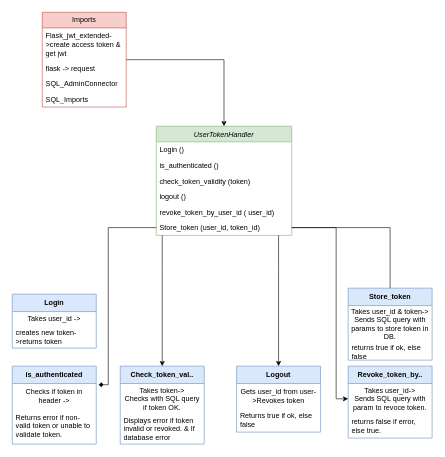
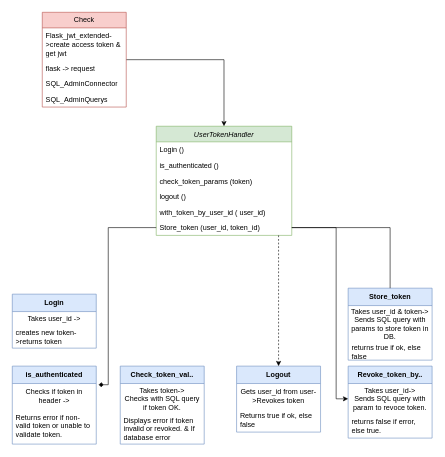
  <mxCell id="0" />
  <mxCell id="1" parent="0" />
  <mxCell id="2" value="UserTokenHandler" style="swimlane;fontStyle=2;align=center;verticalAlign=top;childLayout=stackLayout;horizontal=1;startSize=26;horizontalStack=0;resizeParent=1;resizeLast=0;collapsible=1;marginBottom=0;rounded=0;shadow=0;strokeWidth=1;fillColor=#d5e8d4;strokeColor=#82b366;" parent="1" vertex="1"><mxGeometry x="260" y="210" width="226" height="182" as="geometry"><mxRectangle x="230" y="140" width="160" height="26" as="alternateBounds" /></mxGeometry></mxCell>
  <mxCell id="3" value="Login () " style="text;align=left;verticalAlign=top;spacingLeft=4;spacingRight=4;overflow=hidden;rotatable=0;points=[[0,0.5],[1,0.5]];portConstraint=eastwest;" parent="2" vertex="1"><mxGeometry y="26" width="226" height="26" as="geometry" /></mxCell>
  <mxCell id="4" value="is_authenticated ()" style="text;align=left;verticalAlign=top;spacingLeft=4;spacingRight=4;overflow=hidden;rotatable=0;points=[[0,0.5],[1,0.5]];portConstraint=eastwest;rounded=0;shadow=0;html=0;" parent="2" vertex="1"><mxGeometry y="52" width="226" height="26" as="geometry" /></mxCell>
- <mxCell id="5" value="check_token_validity (token)" style="text;align=left;verticalAlign=top;spacingLeft=4;spacingRight=4;overflow=hidden;rotatable=0;points=[[0,0.5],[1,0.5]];portConstraint=eastwest;rounded=0;shadow=0;html=0;" parent="2" vertex="1"><mxGeometry y="78" width="226" height="26" as="geometry" /></mxCell>
+ <mxCell id="5" value="check_token_params (token)" style="text;align=left;verticalAlign=top;spacingLeft=4;spacingRight=4;overflow=hidden;rotatable=0;points=[[0,0.5],[1,0.5]];portConstraint=eastwest;rounded=0;shadow=0;html=0;" parent="2" vertex="1"><mxGeometry y="78" width="226" height="26" as="geometry" /></mxCell>
  <mxCell id="6" value="logout ()" style="text;align=left;verticalAlign=top;spacingLeft=4;spacingRight=4;overflow=hidden;rotatable=0;points=[[0,0.5],[1,0.5]];portConstraint=eastwest;rounded=0;shadow=0;html=0;" vertex="1" parent="2"><mxGeometry y="104" width="226" height="26" as="geometry" /></mxCell>
- <mxCell id="7" value="revoke_token_by_user_id ( user_id)" style="text;align=left;verticalAlign=top;spacingLeft=4;spacingRight=4;overflow=hidden;rotatable=0;points=[[0,0.5],[1,0.5]];portConstraint=eastwest;rounded=0;shadow=0;html=0;" vertex="1" parent="2"><mxGeometry y="130" width="226" height="26" as="geometry" /></mxCell>
+ <mxCell id="7" value="with_token_by_user_id ( user_id)" style="text;align=left;verticalAlign=top;spacingLeft=4;spacingRight=4;overflow=hidden;rotatable=0;points=[[0,0.5],[1,0.5]];portConstraint=eastwest;rounded=0;shadow=0;html=0;" vertex="1" parent="2"><mxGeometry y="130" width="226" height="26" as="geometry" /></mxCell>
  <mxCell id="8" value="Store_token (user_id, token_id)" style="text;align=left;verticalAlign=top;spacingLeft=4;spacingRight=4;overflow=hidden;rotatable=0;points=[[0,0.5],[1,0.5]];portConstraint=eastwest;rounded=0;shadow=0;html=0;" vertex="1" parent="2"><mxGeometry y="156" width="226" height="26" as="geometry" /></mxCell>
  <mxCell id="9" style="edgeStyle=orthogonalEdgeStyle;rounded=0;orthogonalLoop=1;jettySize=auto;html=1;entryX=0.5;entryY=0;entryDx=0;entryDy=0;" edge="1" parent="1" source="10" target="2"><mxGeometry relative="1" as="geometry" /></mxCell>
- <mxCell id="10" value="Imports" style="swimlane;fontStyle=0;childLayout=stackLayout;horizontal=1;startSize=26;fillColor=#f8cecc;horizontalStack=0;resizeParent=1;resizeParentMax=0;resizeLast=0;collapsible=1;marginBottom=0;whiteSpace=wrap;html=1;strokeColor=#b85450;" vertex="1" parent="1"><mxGeometry x="70" y="20" width="140" height="158" as="geometry" /></mxCell>
+ <mxCell id="10" value="Check" style="swimlane;fontStyle=0;childLayout=stackLayout;horizontal=1;startSize=26;fillColor=#f8cecc;horizontalStack=0;resizeParent=1;resizeParentMax=0;resizeLast=0;collapsible=1;marginBottom=0;whiteSpace=wrap;html=1;strokeColor=#b85450;" vertex="1" parent="1"><mxGeometry x="70" y="20" width="140" height="158" as="geometry" /></mxCell>
  <mxCell id="11" value="Flask_jwt_extended-&amp;gt;create access token &amp;amp; get jwt" style="text;strokeColor=none;fillColor=none;align=left;verticalAlign=top;spacingLeft=4;spacingRight=4;overflow=hidden;rotatable=0;points=[[0,0.5],[1,0.5]];portConstraint=eastwest;whiteSpace=wrap;html=1;" vertex="1" parent="10"><mxGeometry y="26" width="140" height="54" as="geometry" /></mxCell>
  <mxCell id="12" value="flask -&amp;gt; request" style="text;strokeColor=none;fillColor=none;align=left;verticalAlign=top;spacingLeft=4;spacingRight=4;overflow=hidden;rotatable=0;points=[[0,0.5],[1,0.5]];portConstraint=eastwest;whiteSpace=wrap;html=1;" vertex="1" parent="10"><mxGeometry y="80" width="140" height="26" as="geometry" /></mxCell>
  <mxCell id="13" value="SQL_AdminConnector" style="text;strokeColor=none;fillColor=none;align=left;verticalAlign=top;spacingLeft=4;spacingRight=4;overflow=hidden;rotatable=0;points=[[0,0.5],[1,0.5]];portConstraint=eastwest;whiteSpace=wrap;html=1;" vertex="1" parent="10"><mxGeometry y="106" width="140" height="26" as="geometry" /></mxCell>
- <mxCell id="14" value="SQL_Imports" style="text;strokeColor=none;fillColor=none;align=left;verticalAlign=top;spacingLeft=4;spacingRight=4;overflow=hidden;rotatable=0;points=[[0,0.5],[1,0.5]];portConstraint=eastwest;whiteSpace=wrap;html=1;" vertex="1" parent="10"><mxGeometry y="132" width="140" height="26" as="geometry" /></mxCell>
+ <mxCell id="14" value="SQL_AdminQuerys" style="text;strokeColor=none;fillColor=none;align=left;verticalAlign=top;spacingLeft=4;spacingRight=4;overflow=hidden;rotatable=0;points=[[0,0.5],[1,0.5]];portConstraint=eastwest;whiteSpace=wrap;html=1;" vertex="1" parent="10"><mxGeometry y="132" width="140" height="26" as="geometry" /></mxCell>
  <mxCell id="15" value="Login" style="swimlane;fontStyle=1;align=center;verticalAlign=middle;childLayout=stackLayout;horizontal=1;startSize=29;horizontalStack=0;resizeParent=1;resizeParentMax=0;resizeLast=0;collapsible=0;marginBottom=0;html=1;whiteSpace=wrap;fillColor=#dae8fc;strokeColor=#6c8ebf;" vertex="1" parent="1"><mxGeometry x="20" y="490" width="140" height="90" as="geometry" /></mxCell>
  <mxCell id="16" value="Takes user_id -&amp;gt;" style="text;html=1;strokeColor=none;fillColor=none;align=center;verticalAlign=middle;spacingLeft=4;spacingRight=4;overflow=hidden;rotatable=0;points=[[0,0.5],[1,0.5]];portConstraint=eastwest;whiteSpace=wrap;" vertex="1" parent="15"><mxGeometry y="29" width="140" height="25" as="geometry" /></mxCell>
  <mxCell id="17" value="creates new token-&amp;gt;returns token" style="text;html=1;strokeColor=none;fillColor=none;align=left;verticalAlign=middle;spacingLeft=4;spacingRight=4;overflow=hidden;rotatable=0;points=[[0,0.5],[1,0.5]];portConstraint=eastwest;whiteSpace=wrap;" vertex="1" parent="15"><mxGeometry y="54" width="140" height="36" as="geometry" /></mxCell>
  <mxCell id="18" value="is_authenticated" style="swimlane;fontStyle=1;align=center;verticalAlign=middle;childLayout=stackLayout;horizontal=1;startSize=29;horizontalStack=0;resizeParent=1;resizeParentMax=0;resizeLast=0;collapsible=0;marginBottom=0;html=1;whiteSpace=wrap;fillColor=#dae8fc;strokeColor=#6c8ebf;" vertex="1" parent="1"><mxGeometry x="20" y="610" width="140" height="130" as="geometry" /></mxCell>
  <mxCell id="19" value="Checks if token in header -&amp;gt;" style="text;html=1;strokeColor=none;fillColor=none;align=center;verticalAlign=middle;spacingLeft=4;spacingRight=4;overflow=hidden;rotatable=0;points=[[0,0.5],[1,0.5]];portConstraint=eastwest;whiteSpace=wrap;" vertex="1" parent="18"><mxGeometry y="29" width="140" height="41" as="geometry" /></mxCell>
  <mxCell id="20" value="Returns error if non-valid token or unable to validate token." style="text;html=1;strokeColor=none;fillColor=none;align=left;verticalAlign=middle;spacingLeft=4;spacingRight=4;overflow=hidden;rotatable=0;points=[[0,0.5],[1,0.5]];portConstraint=eastwest;whiteSpace=wrap;" vertex="1" parent="18"><mxGeometry y="70" width="140" height="60" as="geometry" /></mxCell>
  <mxCell id="21" value="Check_token_val.." style="swimlane;fontStyle=1;align=center;verticalAlign=middle;childLayout=stackLayout;horizontal=1;startSize=29;horizontalStack=0;resizeParent=1;resizeParentMax=0;resizeLast=0;collapsible=0;marginBottom=0;html=1;whiteSpace=wrap;fillColor=#dae8fc;strokeColor=#6c8ebf;" vertex="1" parent="1"><mxGeometry x="200" y="610" width="140" height="130" as="geometry" /></mxCell>
  <mxCell id="22" value="Takes token-&amp;gt;&lt;br&gt;Checks with SQL query if token OK." style="text;html=1;strokeColor=none;fillColor=none;align=center;verticalAlign=middle;spacingLeft=4;spacingRight=4;overflow=hidden;rotatable=0;points=[[0,0.5],[1,0.5]];portConstraint=eastwest;whiteSpace=wrap;" vertex="1" parent="21"><mxGeometry y="29" width="140" height="51" as="geometry" /></mxCell>
  <mxCell id="23" value="Displays error if token invalid or revoked. &amp;amp; If database error" style="text;html=1;strokeColor=none;fillColor=none;align=left;verticalAlign=middle;spacingLeft=4;spacingRight=4;overflow=hidden;rotatable=0;points=[[0,0.5],[1,0.5]];portConstraint=eastwest;whiteSpace=wrap;" vertex="1" parent="21"><mxGeometry y="80" width="140" height="50" as="geometry" /></mxCell>
  <mxCell id="24" value="Logout" style="swimlane;fontStyle=1;align=center;verticalAlign=middle;childLayout=stackLayout;horizontal=1;startSize=29;horizontalStack=0;resizeParent=1;resizeParentMax=0;resizeLast=0;collapsible=0;marginBottom=0;html=1;whiteSpace=wrap;fillColor=#dae8fc;strokeColor=#6c8ebf;" vertex="1" parent="1"><mxGeometry x="394" y="610" width="140" height="110" as="geometry" /></mxCell>
  <mxCell id="25" value="Gets user_id from user-&amp;gt;Revokes token" style="text;html=1;strokeColor=none;fillColor=none;align=center;verticalAlign=middle;spacingLeft=4;spacingRight=4;overflow=hidden;rotatable=0;points=[[0,0.5],[1,0.5]];portConstraint=eastwest;whiteSpace=wrap;" vertex="1" parent="24"><mxGeometry y="29" width="140" height="41" as="geometry" /></mxCell>
  <mxCell id="26" value="Returns true if ok, else false" style="text;html=1;strokeColor=none;fillColor=none;align=left;verticalAlign=middle;spacingLeft=4;spacingRight=4;overflow=hidden;rotatable=0;points=[[0,0.5],[1,0.5]];portConstraint=eastwest;whiteSpace=wrap;" vertex="1" parent="24"><mxGeometry y="70" width="140" height="40" as="geometry" /></mxCell>
  <mxCell id="27" value="Revoke_token_by.." style="swimlane;fontStyle=1;align=center;verticalAlign=middle;childLayout=stackLayout;horizontal=1;startSize=29;horizontalStack=0;resizeParent=1;resizeParentMax=0;resizeLast=0;collapsible=0;marginBottom=0;html=1;whiteSpace=wrap;fillColor=#dae8fc;strokeColor=#6c8ebf;" vertex="1" parent="1"><mxGeometry x="580" y="610" width="140" height="120" as="geometry" /></mxCell>
  <mxCell id="28" value="Takes user_id-&amp;gt;&lt;br&gt;Sends SQL query with param to revoce token." style="text;html=1;strokeColor=none;fillColor=none;align=center;verticalAlign=middle;spacingLeft=4;spacingRight=4;overflow=hidden;rotatable=0;points=[[0,0.5],[1,0.5]];portConstraint=eastwest;whiteSpace=wrap;" vertex="1" parent="27"><mxGeometry y="29" width="140" height="51" as="geometry" /></mxCell>
  <mxCell id="29" value="returns false if error, else true." style="text;html=1;strokeColor=none;fillColor=none;align=left;verticalAlign=middle;spacingLeft=4;spacingRight=4;overflow=hidden;rotatable=0;points=[[0,0.5],[1,0.5]];portConstraint=eastwest;whiteSpace=wrap;" vertex="1" parent="27"><mxGeometry y="80" width="140" height="40" as="geometry" /></mxCell>
  <mxCell id="30" value="Store_token" style="swimlane;fontStyle=1;align=center;verticalAlign=middle;childLayout=stackLayout;horizontal=1;startSize=29;horizontalStack=0;resizeParent=1;resizeParentMax=0;resizeLast=0;collapsible=0;marginBottom=0;html=1;whiteSpace=wrap;fillColor=#dae8fc;strokeColor=#6c8ebf;" vertex="1" parent="1"><mxGeometry x="580" y="480" width="140" height="120" as="geometry" /></mxCell>
  <mxCell id="31" value="Takes user_id &amp;amp; token-&amp;gt;&lt;br&gt;Sends SQL query with params to store token in DB." style="text;html=1;strokeColor=none;fillColor=none;align=center;verticalAlign=middle;spacingLeft=4;spacingRight=4;overflow=hidden;rotatable=0;points=[[0,0.5],[1,0.5]];portConstraint=eastwest;whiteSpace=wrap;" vertex="1" parent="30"><mxGeometry y="29" width="140" height="61" as="geometry" /></mxCell>
  <mxCell id="32" value="returns true if ok, else false" style="text;html=1;strokeColor=none;fillColor=none;align=left;verticalAlign=middle;spacingLeft=4;spacingRight=4;overflow=hidden;rotatable=0;points=[[0,0.5],[1,0.5]];portConstraint=eastwest;whiteSpace=wrap;" vertex="1" parent="30"><mxGeometry y="90" width="140" height="30" as="geometry" /></mxCell>
- <mxCell id="33" style="edgeStyle=orthogonalEdgeStyle;rounded=0;orthogonalLoop=1;jettySize=auto;html=1;entryX=0.5;entryY=0;entryDx=0;entryDy=0;" edge="1" parent="1" source="8" target="21"><mxGeometry relative="1" as="geometry"><Array as="points"><mxPoint x="270" y="450" /><mxPoint x="270" y="450" /></Array></mxGeometry></mxCell>
  <mxCell id="34" style="edgeStyle=orthogonalEdgeStyle;rounded=0;orthogonalLoop=1;jettySize=auto;html=1;entryX=0.5;entryY=0;entryDx=0;entryDy=0;endArrow=none;" edge="1" parent="1" source="8" target="30"><mxGeometry relative="1" as="geometry" /></mxCell>
- <mxCell id="35" style="edgeStyle=orthogonalEdgeStyle;rounded=0;orthogonalLoop=1;jettySize=auto;html=1;entryX=0.5;entryY=0;entryDx=0;entryDy=0;" edge="1" parent="1" source="8" target="24"><mxGeometry relative="1" as="geometry"><Array as="points"><mxPoint x="464" y="450" /><mxPoint x="464" y="450" /></Array></mxGeometry></mxCell>
+ <mxCell id="35" style="edgeStyle=orthogonalEdgeStyle;rounded=0;orthogonalLoop=1;jettySize=auto;html=1;entryX=0.5;entryY=0;entryDx=0;entryDy=0;dashed=1;" edge="1" parent="1" source="8" target="24"><mxGeometry relative="1" as="geometry"><Array as="points"><mxPoint x="464" y="450" /><mxPoint x="464" y="450" /></Array></mxGeometry></mxCell>
  <mxCell id="36" style="edgeStyle=orthogonalEdgeStyle;rounded=0;orthogonalLoop=1;jettySize=auto;html=1;entryX=1.029;entryY=0.049;entryDx=0;entryDy=0;entryPerimeter=0;endArrow=diamond;" edge="1" parent="1" source="8" target="19"><mxGeometry relative="1" as="geometry"><Array as="points"><mxPoint x="180" y="379" /><mxPoint x="180" y="641" /></Array></mxGeometry></mxCell>
  <mxCell id="37" style="edgeStyle=orthogonalEdgeStyle;rounded=0;orthogonalLoop=1;jettySize=auto;html=1;entryX=0;entryY=0.5;entryDx=0;entryDy=0;" edge="1" parent="1" source="8" target="28"><mxGeometry relative="1" as="geometry"><Array as="points"><mxPoint x="560" y="379" /><mxPoint x="560" y="665" /></Array></mxGeometry></mxCell>
